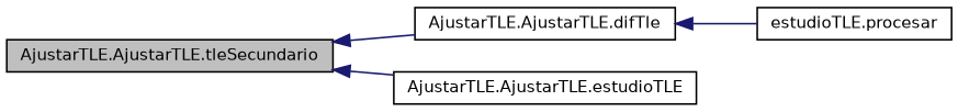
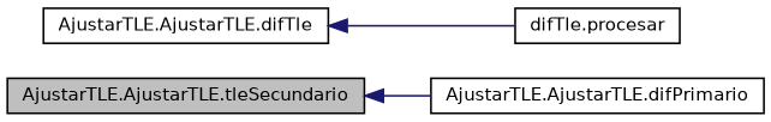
  digraph {
    rankdir=LR
    node [color=black fillcolor=white fontname=Helvetica fontsize=10 shape=record style=filled]
    edge [color=midnightblue dir=back fontname=Helvetica fontsize=10 labelfontname=Helvetica labelfontsize=10 style=solid]
    n1 [fillcolor=grey75 fontcolor=black height=0.2 label="AjustarTLE.AjustarTLE.tleSecundario" width=0.4]
    n2 [height=0.2 label="AjustarTLE.AjustarTLE.difTle" width=0.4]
-   n3 [height=0.2 label="AjustarTLE.AjustarTLE.estudioTLE" width=0.4]
-   n4 [height=0.2 label="estudioTLE.procesar" width=0.4]
-   n1 -> n2
+   n3 [height=0.2 label="AjustarTLE.AjustarTLE.difPrimario" width=0.4]
+   n4 [height=0.2 label="difTle.procesar" width=0.4]
    n1 -> n3
    n2 -> n4
  }
